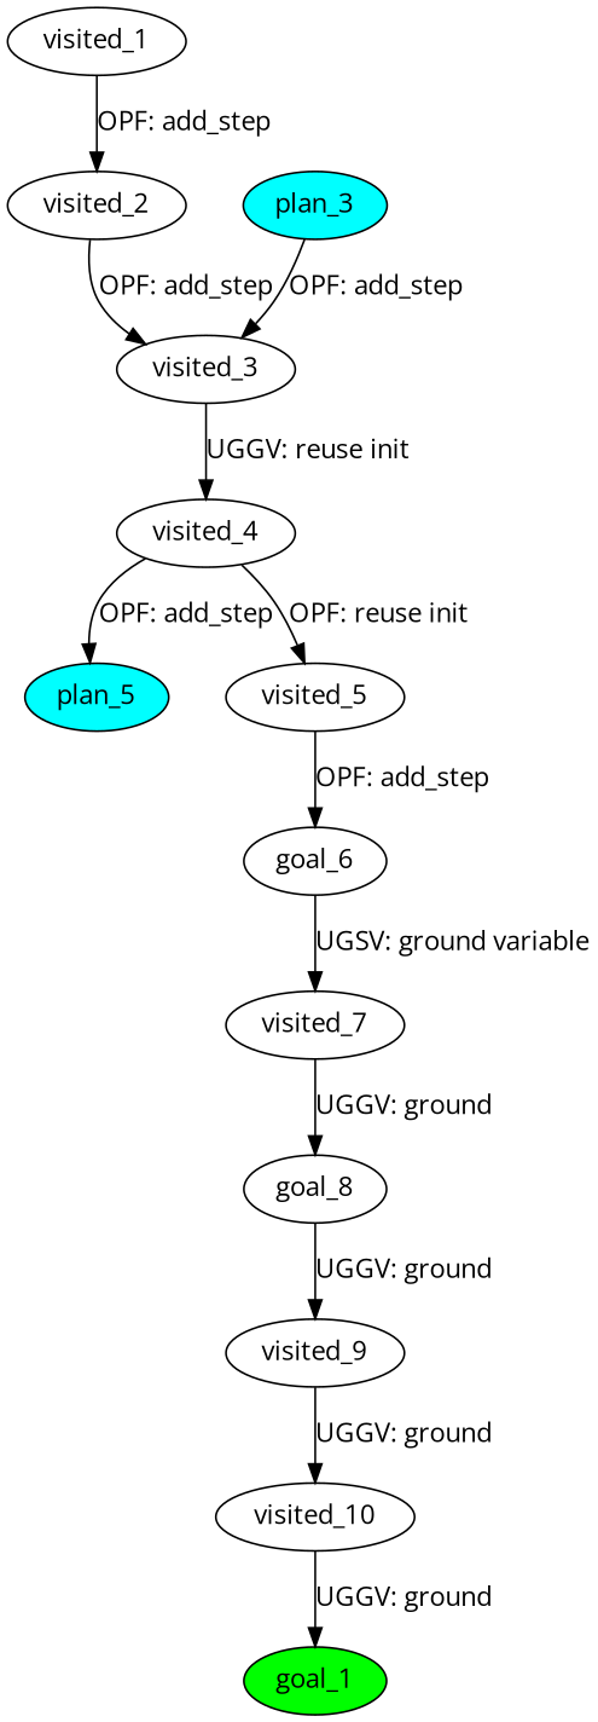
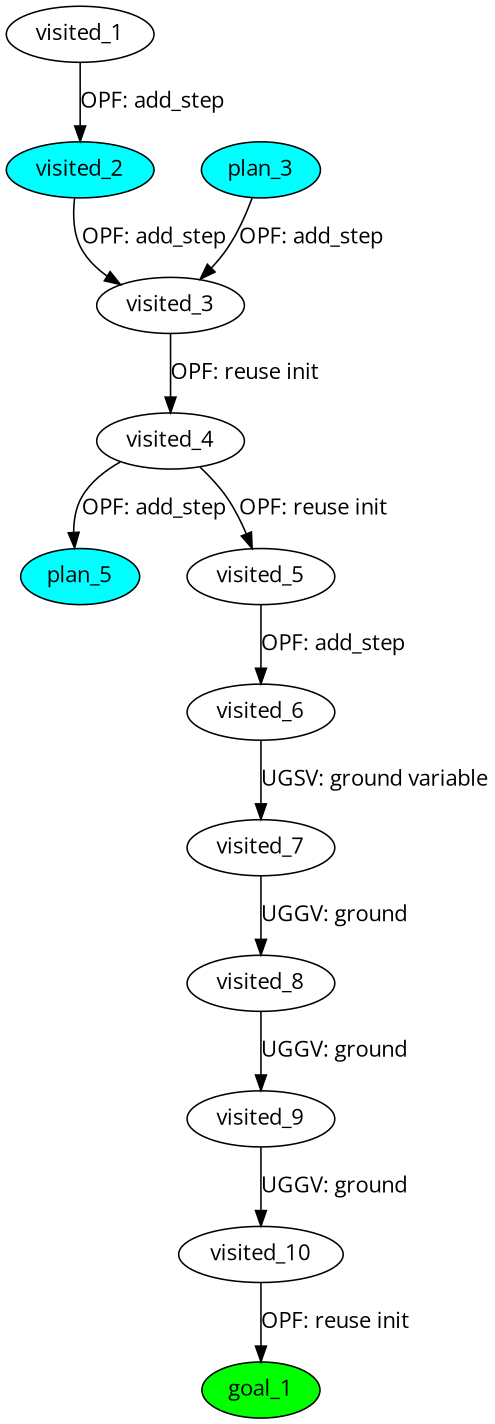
  digraph {
    fontname="Open Sans"
    node [fillcolor=white fontname="Open Sans" style=filled]
    edge [fontname="Open Sans"]
    n1 [label=visited_1]
-   n2 [label=visited_2]
+   n2 [fillcolor=cyan label=visited_2]
    n3 [label=visited_3]
    n4 [label=visited_4]
    n5 [fillcolor=cyan label=plan_3]
    n6 [fillcolor=cyan label=plan_5]
    n7 [label=visited_5]
-   n8 [label=goal_6]
+   n8 [label=visited_6]
    n9 [label=visited_7]
-   n10 [label=goal_8]
+   n10 [label=visited_8]
    n11 [label=visited_9]
    n12 [label=visited_10]
    n13 [fillcolor=green label=goal_1]
    n1 -> n2 [label="OPF: add_step"]
    n2 -> n3 [label="OPF: add_step"]
-   n3 -> n4 [label="UGGV: reuse init"]
+   n3 -> n4 [label="OPF: reuse init"]
    n4 -> n6 [label="OPF: add_step"]
    n4 -> n7 [label="OPF: reuse init"]
    n5 -> n3 [label="OPF: add_step"]
    n7 -> n8 [label="OPF: add_step"]
    n8 -> n9 [label="UGSV: ground variable"]
    n9 -> n10 [label="UGGV: ground"]
    n10 -> n11 [label="UGGV: ground"]
    n11 -> n12 [label="UGGV: ground"]
-   n12 -> n13 [label="UGGV: ground"]
+   n12 -> n13 [label="OPF: reuse init"]
  }
